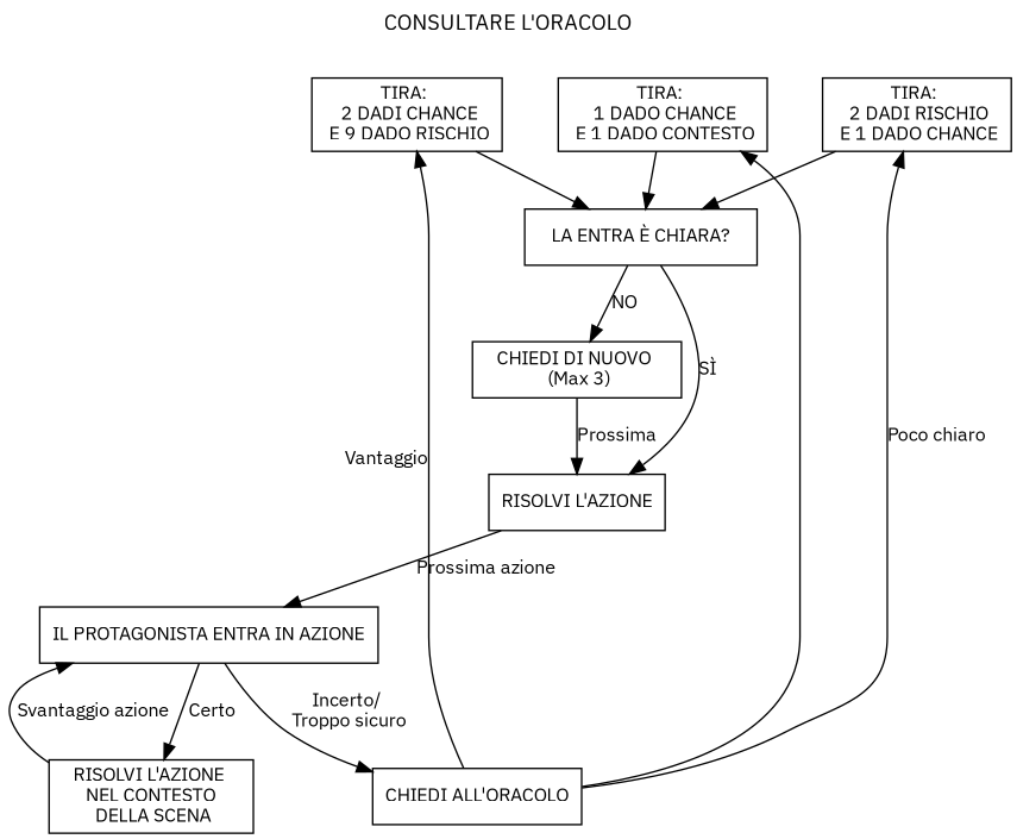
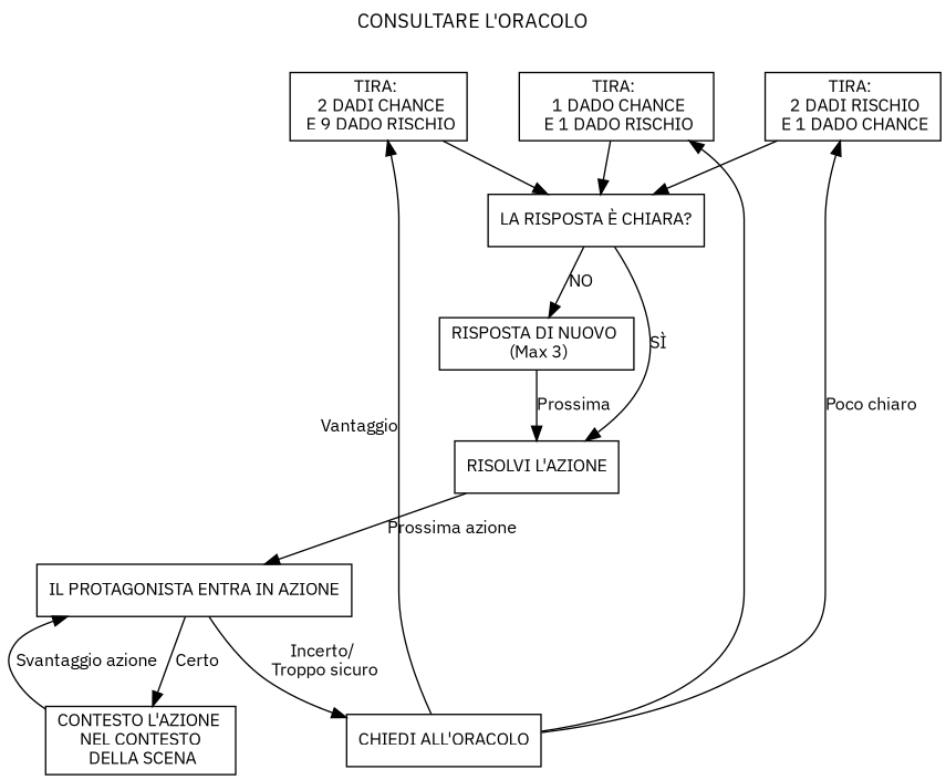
  digraph {
    fontname="IBM Plex Sans"
    label="CONSULTARE L'ORACOLO"
    labelloc=t
    node [fontname="IBM Plex Sans" fontsize=12 shape=rect]
    edge [fontname="IBM Plex Sans" fontsize=12 shape=rect]
    n1 [label="TIRA: \n  2 DADI CHANCE \n E 9 DADO RISCHIO"]
-   n2 [label="TIRA: \n  1 DADO CHANCE \n E 1 DADO CONTESTO"]
+   n2 [label="TIRA: \n  1 DADO CHANCE \n E 1 DADO RISCHIO"]
    n3 [label="TIRA: \n  2 DADI RISCHIO \n E 1 DADO CHANCE"]
-   n4 [label="LA ENTRA È CHIARA?"]
+   n4 [label="LA RISPOSTA È CHIARA?"]
    n5 [label="IL PROTAGONISTA ENTRA IN AZIONE"]
-   n6 [label="RISOLVI L'AZIONE \n NEL CONTESTO \n DELLA SCENA"]
+   n6 [label="CONTESTO L'AZIONE \n NEL CONTESTO \n DELLA SCENA"]
    n7 [label="CHIEDI ALL'ORACOLO"]
    n8 [label="RISOLVI L'AZIONE"]
-   n9 [label="CHIEDI DI NUOVO \n (Max 3)"]
+   n9 [label="RISPOSTA DI NUOVO \n (Max 3)"]
    subgraph sub_1 {
      rank=same
      n1
      n2
      n3
    }
    n1 -> n2 [style=invis]
    n1 -> n4
    n2 -> n3 [style=invis]
    n2 -> n4
    n3 -> n4
    n4 -> n8 [label="SÌ"]
    n4 -> n9 [label=NO]
    n5 -> n6 [label=Certo]
    n5 -> n7 [label="Incerto/\n Troppo sicuro"]
    n6 -> n5 [label="Svantaggio azione"]
    n7 -> n1 [xlabel=Vantaggio]
    n7 -> n2
    n7 -> n3 [label="Poco chiaro"]
    n8 -> n5 [label="Prossima azione"]
    n9 -> n8 [label=Prossima]
  }
